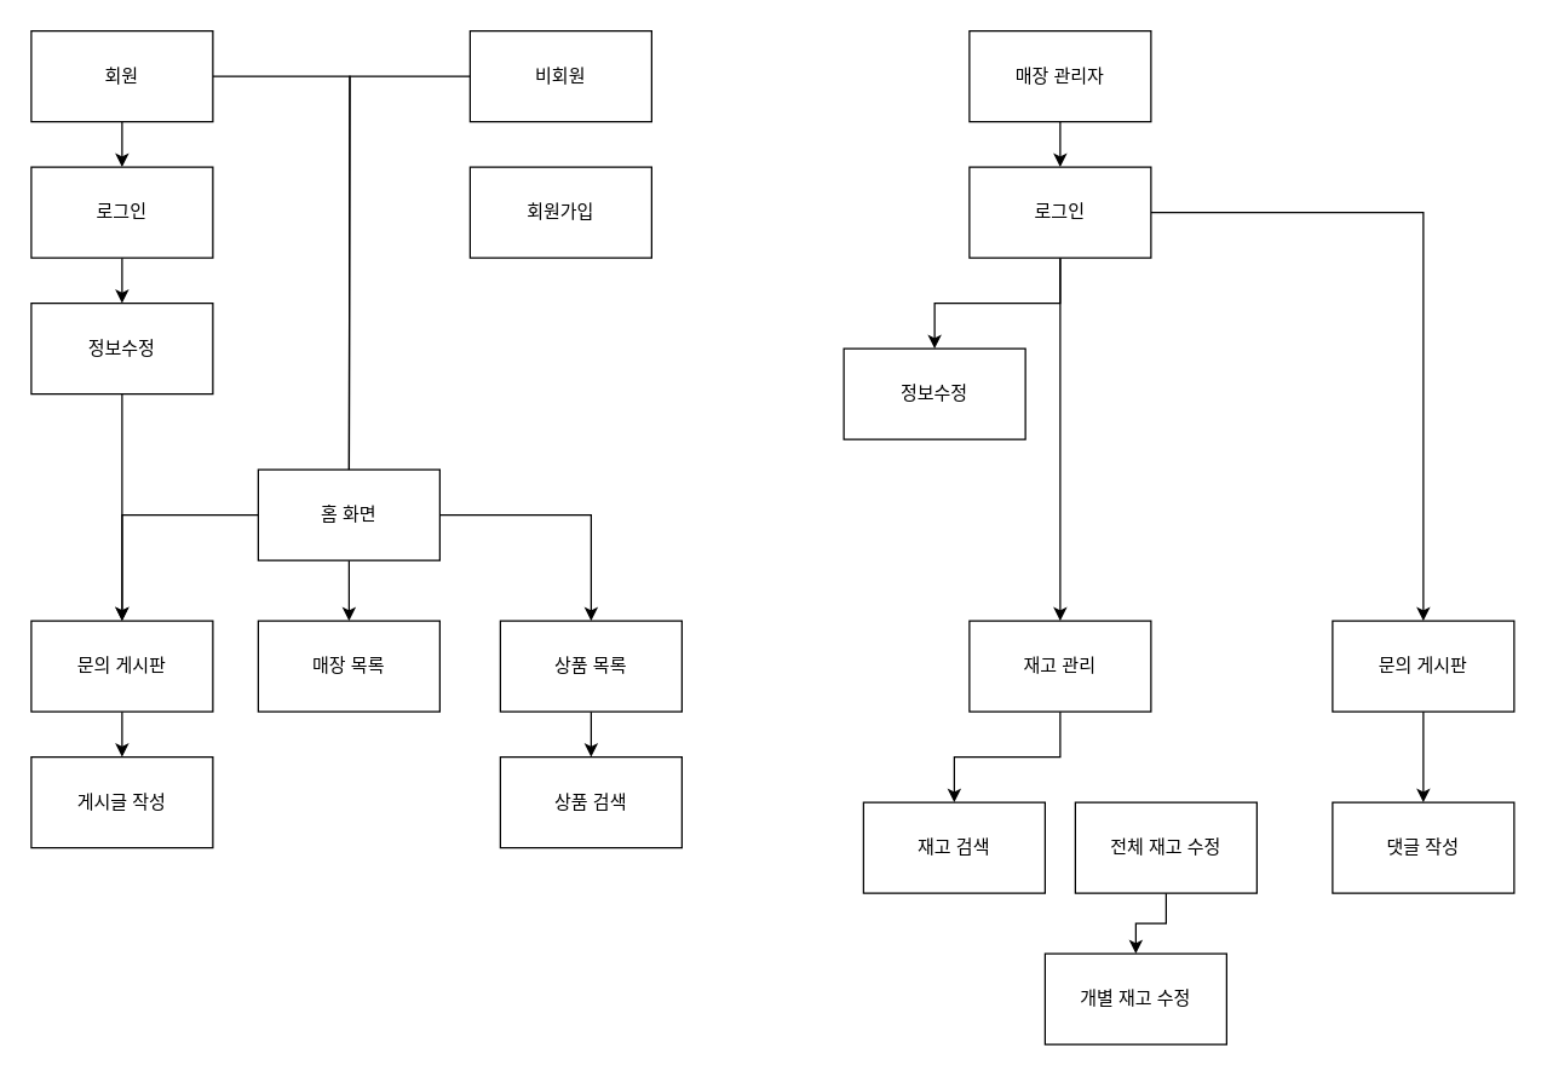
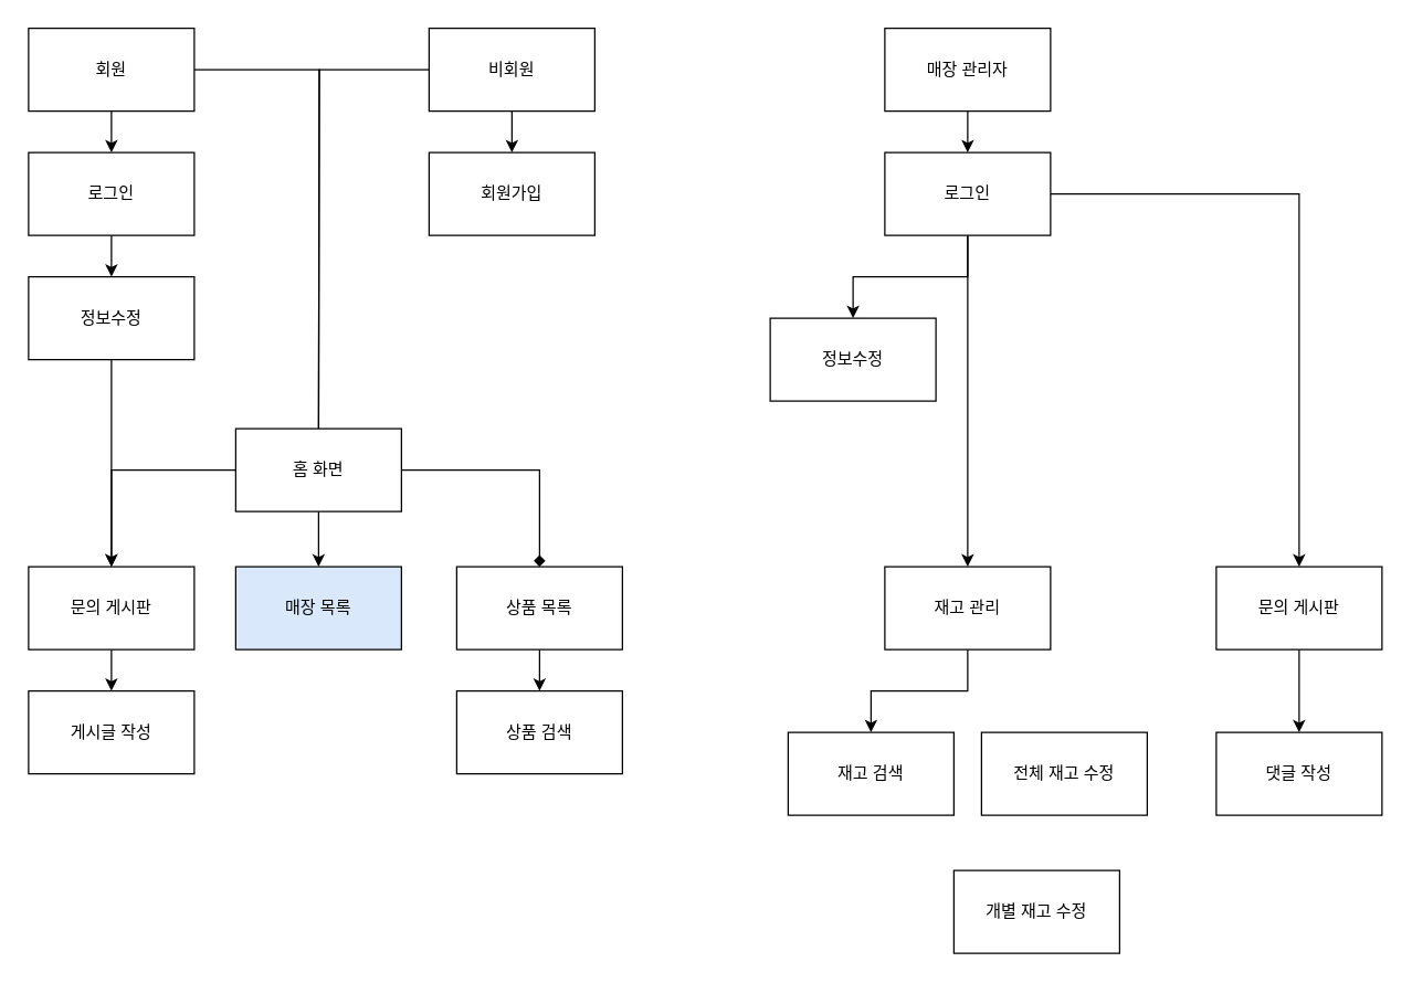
  <mxCell id="0" />
  <mxCell id="1" parent="0" />
  <mxCell id="2" style="edgeStyle=orthogonalEdgeStyle;rounded=0;orthogonalLoop=1;jettySize=auto;html=1;entryX=0.5;entryY=0;entryDx=0;entryDy=0;" edge="1" parent="1" source="3" target="16"><mxGeometry relative="1" as="geometry" /></mxCell>
  <mxCell id="3" value="로그인" style="rounded=0;whiteSpace=wrap;html=1;" vertex="1" parent="1"><mxGeometry x="20" y="110" width="120" height="60" as="geometry" /></mxCell>
  <mxCell id="4" value="회원가입" style="rounded=0;whiteSpace=wrap;html=1;" vertex="1" parent="1"><mxGeometry x="310" y="110" width="120" height="60" as="geometry" /></mxCell>
+ <mxCell id="5" style="edgeStyle=orthogonalEdgeStyle;rounded=0;orthogonalLoop=1;jettySize=auto;html=1;" edge="1" parent="1" source="7" target="4"><mxGeometry relative="1" as="geometry" /></mxCell>
  <mxCell id="6" style="edgeStyle=orthogonalEdgeStyle;rounded=0;orthogonalLoop=1;jettySize=auto;html=1;" edge="1" parent="1" source="7"><mxGeometry relative="1" as="geometry"><mxPoint x="230" y="320" as="targetPoint" /></mxGeometry></mxCell>
  <mxCell id="7" value="비회원" style="rounded=0;whiteSpace=wrap;html=1;" vertex="1" parent="1"><mxGeometry x="310" y="20" width="120" height="60" as="geometry" /></mxCell>
  <mxCell id="8" style="edgeStyle=orthogonalEdgeStyle;rounded=0;orthogonalLoop=1;jettySize=auto;html=1;entryX=0.5;entryY=0;entryDx=0;entryDy=0;" edge="1" parent="1" source="10" target="3"><mxGeometry relative="1" as="geometry" /></mxCell>
  <mxCell id="9" style="edgeStyle=orthogonalEdgeStyle;rounded=0;orthogonalLoop=1;jettySize=auto;html=1;" edge="1" parent="1" source="10"><mxGeometry relative="1" as="geometry"><mxPoint x="230" y="320" as="targetPoint" /></mxGeometry></mxCell>
  <mxCell id="10" value="회원" style="rounded=0;whiteSpace=wrap;html=1;" vertex="1" parent="1"><mxGeometry x="20" y="20" width="120" height="60" as="geometry" /></mxCell>
  <mxCell id="11" style="edgeStyle=orthogonalEdgeStyle;rounded=0;orthogonalLoop=1;jettySize=auto;html=1;exitX=0.5;exitY=1;exitDx=0;exitDy=0;" edge="1" parent="1" source="14" target="17"><mxGeometry relative="1" as="geometry" /></mxCell>
- <mxCell id="12" style="edgeStyle=orthogonalEdgeStyle;rounded=0;orthogonalLoop=1;jettySize=auto;html=1;" edge="1" parent="1" source="14" target="19"><mxGeometry relative="1" as="geometry" /></mxCell>
+ <mxCell id="12" style="edgeStyle=orthogonalEdgeStyle;rounded=0;orthogonalLoop=1;jettySize=auto;html=1;endArrow=diamond;" edge="1" parent="1" source="14" target="19"><mxGeometry relative="1" as="geometry" /></mxCell>
  <mxCell id="13" style="edgeStyle=orthogonalEdgeStyle;rounded=0;orthogonalLoop=1;jettySize=auto;html=1;" edge="1" parent="1" source="14" target="21"><mxGeometry relative="1" as="geometry" /></mxCell>
  <mxCell id="14" value="홈 화면" style="rounded=0;whiteSpace=wrap;html=1;" vertex="1" parent="1"><mxGeometry x="170" y="310" width="120" height="60" as="geometry" /></mxCell>
  <mxCell id="15" style="edgeStyle=orthogonalEdgeStyle;rounded=0;orthogonalLoop=1;jettySize=auto;html=1;entryX=0.5;entryY=0;entryDx=0;entryDy=0;" edge="1" parent="1" source="16" target="21"><mxGeometry relative="1" as="geometry" /></mxCell>
  <mxCell id="16" value="정보수정" style="rounded=0;whiteSpace=wrap;html=1;" vertex="1" parent="1"><mxGeometry x="20" y="200" width="120" height="60" as="geometry" /></mxCell>
- <mxCell id="17" value="매장 목록" style="rounded=0;whiteSpace=wrap;html=1;" vertex="1" parent="1"><mxGeometry x="170" y="410" width="120" height="60" as="geometry" /></mxCell>
+ <mxCell id="17" value="매장 목록" style="rounded=0;whiteSpace=wrap;html=1;fillColor=#dae8fc;" vertex="1" parent="1"><mxGeometry x="170" y="410" width="120" height="60" as="geometry" /></mxCell>
  <mxCell id="18" style="edgeStyle=orthogonalEdgeStyle;rounded=0;orthogonalLoop=1;jettySize=auto;html=1;entryX=0.5;entryY=0;entryDx=0;entryDy=0;" edge="1" parent="1" source="19" target="23"><mxGeometry relative="1" as="geometry" /></mxCell>
  <mxCell id="19" value="상품 목록" style="rounded=0;whiteSpace=wrap;html=1;" vertex="1" parent="1"><mxGeometry x="330" y="410" width="120" height="60" as="geometry" /></mxCell>
  <mxCell id="20" style="edgeStyle=orthogonalEdgeStyle;rounded=0;orthogonalLoop=1;jettySize=auto;html=1;entryX=0.5;entryY=0;entryDx=0;entryDy=0;" edge="1" parent="1" source="21" target="22"><mxGeometry relative="1" as="geometry" /></mxCell>
  <mxCell id="21" value="문의 게시판" style="rounded=0;whiteSpace=wrap;html=1;" vertex="1" parent="1"><mxGeometry x="20" y="410" width="120" height="60" as="geometry" /></mxCell>
  <mxCell id="22" value="게시글 작성" style="rounded=0;whiteSpace=wrap;html=1;" vertex="1" parent="1"><mxGeometry x="20" y="500" width="120" height="60" as="geometry" /></mxCell>
  <mxCell id="23" value="상품 검색" style="rounded=0;whiteSpace=wrap;html=1;" vertex="1" parent="1"><mxGeometry x="330" y="500" width="120" height="60" as="geometry" /></mxCell>
  <mxCell id="24" style="edgeStyle=orthogonalEdgeStyle;rounded=0;orthogonalLoop=1;jettySize=auto;html=1;entryX=0.5;entryY=0;entryDx=0;entryDy=0;" edge="1" parent="1" source="25" target="29"><mxGeometry relative="1" as="geometry" /></mxCell>
  <mxCell id="25" value="매장 관리자" style="rounded=0;whiteSpace=wrap;html=1;" vertex="1" parent="1"><mxGeometry x="640" y="20" width="120" height="60" as="geometry" /></mxCell>
  <mxCell id="26" style="edgeStyle=orthogonalEdgeStyle;rounded=0;orthogonalLoop=1;jettySize=auto;html=1;" edge="1" parent="1" source="29" target="30"><mxGeometry relative="1" as="geometry" /></mxCell>
  <mxCell id="27" style="edgeStyle=orthogonalEdgeStyle;rounded=0;orthogonalLoop=1;jettySize=auto;html=1;" edge="1" parent="1" source="29" target="32"><mxGeometry relative="1" as="geometry"><mxPoint x="700" y="420" as="targetPoint" /></mxGeometry></mxCell>
  <mxCell id="28" style="edgeStyle=orthogonalEdgeStyle;rounded=0;orthogonalLoop=1;jettySize=auto;html=1;entryX=0.5;entryY=0;entryDx=0;entryDy=0;" edge="1" parent="1" source="29" target="38"><mxGeometry relative="1" as="geometry" /></mxCell>
  <mxCell id="29" value="로그인" style="rounded=0;whiteSpace=wrap;html=1;" vertex="1" parent="1"><mxGeometry x="640" y="110" width="120" height="60" as="geometry" /></mxCell>
  <mxCell id="30" value="정보수정" style="rounded=0;whiteSpace=wrap;html=1;" vertex="1" parent="1"><mxGeometry x="557" y="230" width="120" height="60" as="geometry" /></mxCell>
  <mxCell id="31" style="edgeStyle=orthogonalEdgeStyle;rounded=0;orthogonalLoop=1;jettySize=auto;html=1;" edge="1" parent="1" source="32" target="33"><mxGeometry relative="1" as="geometry" /></mxCell>
  <mxCell id="32" value="재고 관리" style="rounded=0;whiteSpace=wrap;html=1;" vertex="1" parent="1"><mxGeometry x="640" y="410" width="120" height="60" as="geometry" /></mxCell>
  <mxCell id="33" value="재고 검색" style="rounded=0;whiteSpace=wrap;html=1;" vertex="1" parent="1"><mxGeometry x="570" y="530" width="120" height="60" as="geometry" /></mxCell>
- <mxCell id="34" style="edgeStyle=orthogonalEdgeStyle;rounded=0;orthogonalLoop=1;jettySize=auto;html=1;" edge="1" parent="1" source="35" target="36"><mxGeometry relative="1" as="geometry" /></mxCell>
  <mxCell id="35" value="전체 재고 수정" style="rounded=0;whiteSpace=wrap;html=1;" vertex="1" parent="1"><mxGeometry x="710" y="530" width="120" height="60" as="geometry" /></mxCell>
  <mxCell id="36" value="개별 재고 수정" style="rounded=0;whiteSpace=wrap;html=1;" vertex="1" parent="1"><mxGeometry x="690" y="630" width="120" height="60" as="geometry" /></mxCell>
  <mxCell id="37" style="edgeStyle=orthogonalEdgeStyle;rounded=0;orthogonalLoop=1;jettySize=auto;html=1;entryX=0.5;entryY=0;entryDx=0;entryDy=0;" edge="1" parent="1" source="38" target="39"><mxGeometry relative="1" as="geometry"><mxPoint x="940" y="500" as="targetPoint" /></mxGeometry></mxCell>
  <mxCell id="38" value="문의 게시판" style="rounded=0;whiteSpace=wrap;html=1;" vertex="1" parent="1"><mxGeometry x="880" y="410" width="120" height="60" as="geometry" /></mxCell>
  <mxCell id="39" value="댓글 작성" style="rounded=0;whiteSpace=wrap;html=1;" vertex="1" parent="1"><mxGeometry x="880" y="530" width="120" height="60" as="geometry" /></mxCell>
